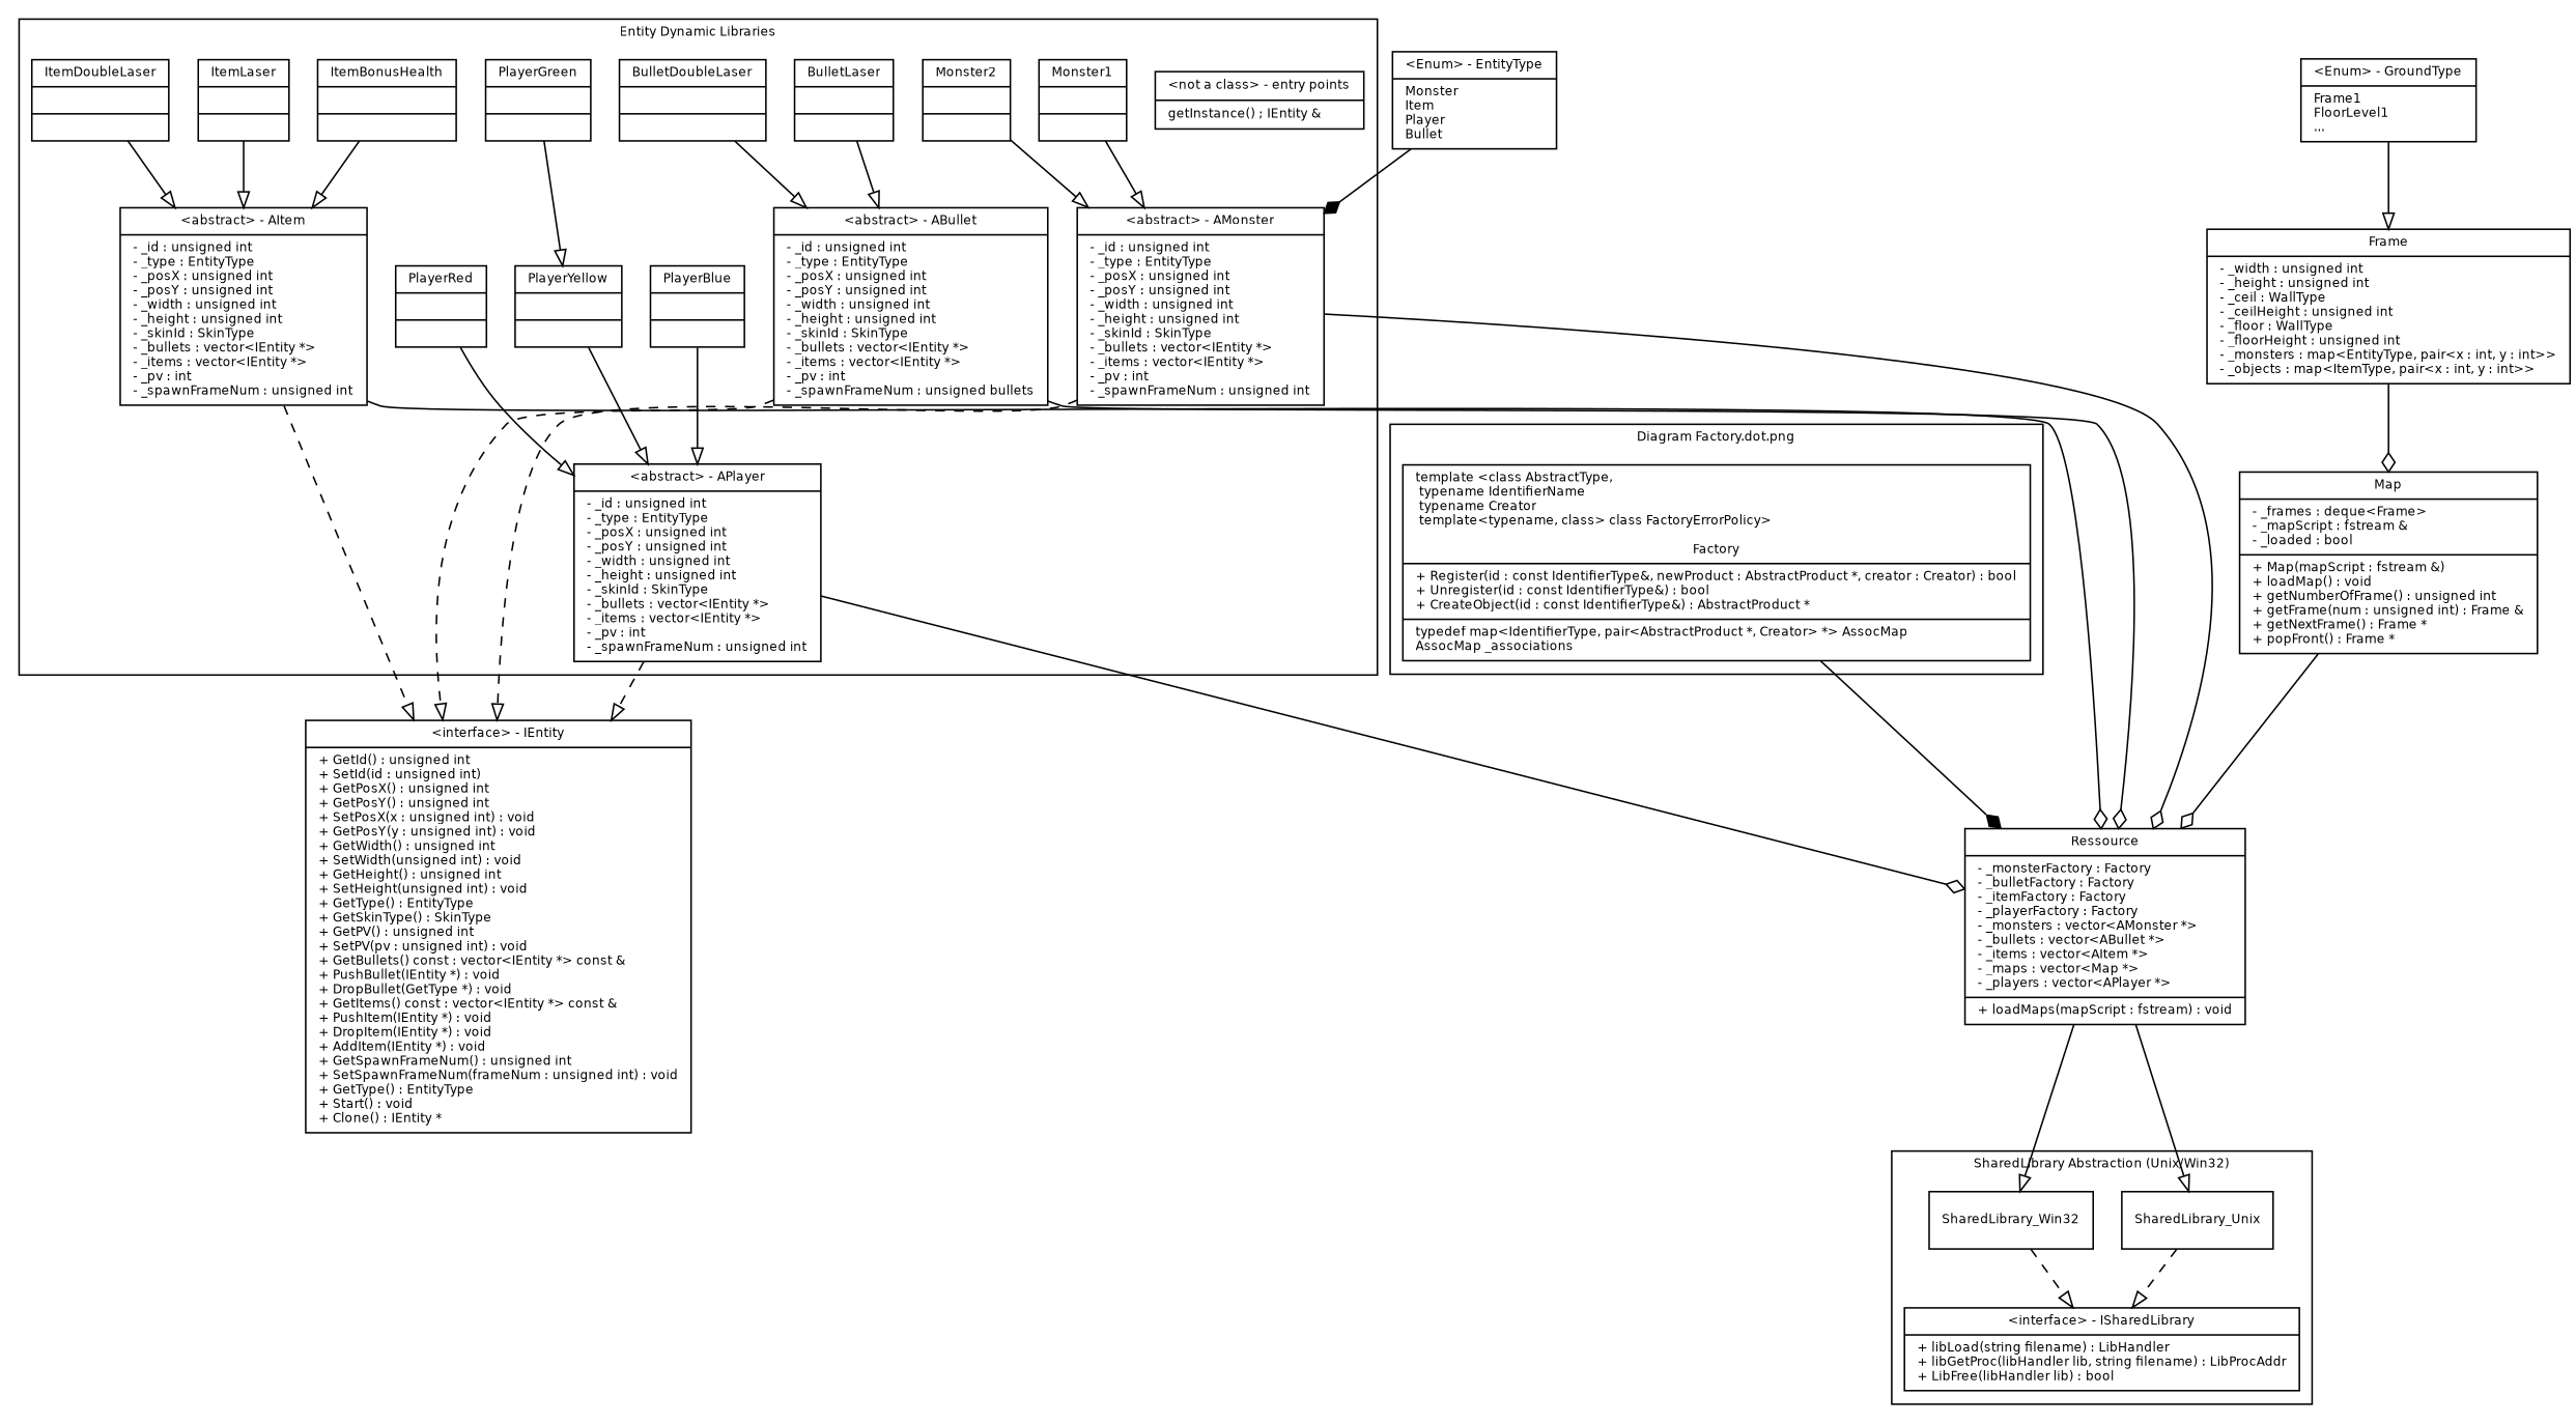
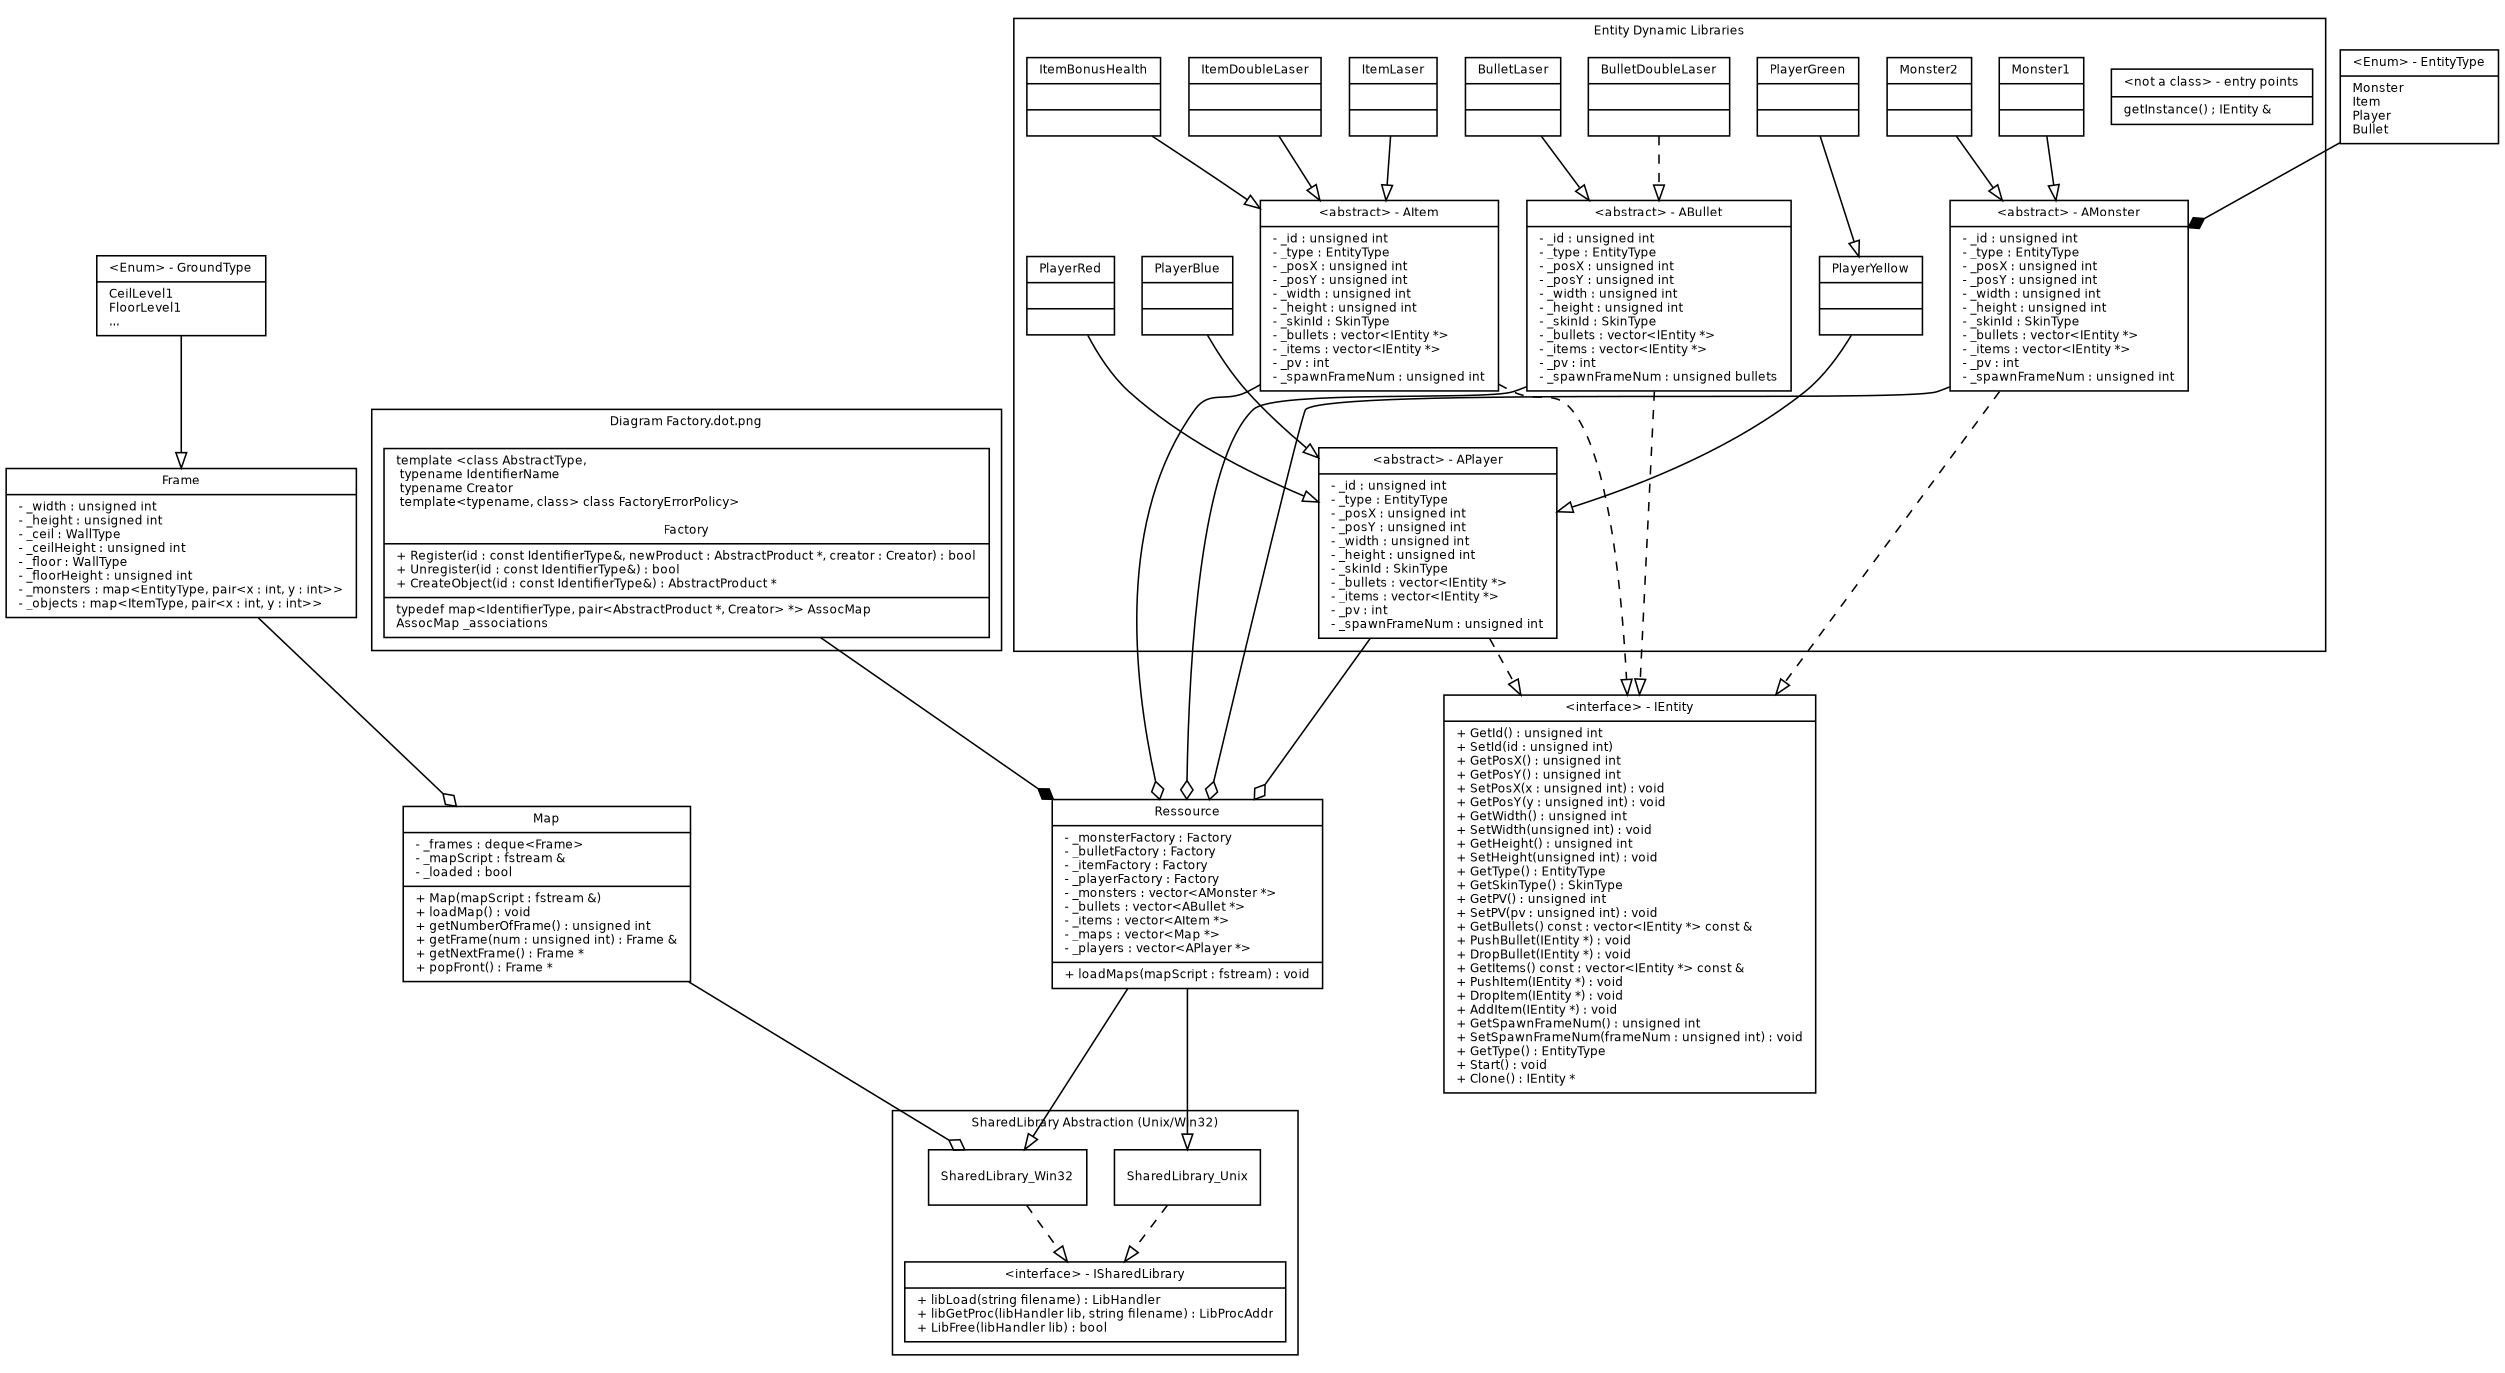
  digraph {
    fontname="Bitstream Vera Sans"
    fontsize=8
    node [fontname="Bitstream Vera Sans" fontsize=8 shape=record]
    edge [arrowhead=onormal fontname="Bitstream Vera Sans" fontsize=8 style=solid]
    n1 [label="{template \<class AbstractType,\l		  typename IdentifierName\l		  typename Creator\l		  template\<typename, class\> class FactoryErrorPolicy\>\l\lFactory|+ Register(id : const IdentifierType&, newProduct : AbstractProduct *, creator : Creator) : bool\l+ Unregister(id : const IdentifierType&) : bool\l+ CreateObject(id : const IdentifierType&) : AbstractProduct *\l|typedef map\<IdentifierType, pair\<AbstractProduct *, Creator\> *\> AssocMap\lAssocMap _associations\l}"]
    n2 [label="{\<interface\> - ISharedLibrary|+ libLoad(string filename) : LibHandler\l+ libGetProc(libHandler lib, string filename) : LibProcAddr\l+ LibFree(libHandler lib) : bool\l}"]
    n3 [label=SharedLibrary_Unix]
    n4 [label=SharedLibrary_Win32]
    n5 [label="{\<abstract\> - AMonster|- _id : unsigned int\l- _type : EntityType\l- _posX : unsigned int\l- _posY : unsigned int\l- _width : unsigned int\l- _height : unsigned int\l- _skinId : SkinType\l- _bullets : vector\<IEntity *\>\l- _items : vector\<IEntity *\>\l- _pv : int\l- _spawnFrameNum : unsigned int\l}"]
    n6 [label="{\<not a class\> - entry points|getInstance() ; IEntity &\l}"]
    n7 [label="{Monster1||}"]
    n8 [label="{Monster2||}"]
    n9 [label="{BulletLaser||}"]
    n10 [label="{BulletDoubleLaser||}"]
    n11 [label="{\<abstract\> - APlayer|- _id : unsigned int\l- _type : EntityType\l- _posX : unsigned int\l- _posY : unsigned int\l- _width : unsigned int\l- _height : unsigned int\l- _skinId : SkinType\l- _bullets : vector\<IEntity *\>\l- _items : vector\<IEntity *\>\l- _pv : int\l- _spawnFrameNum : unsigned int\l}"]
    n12 [label="{PlayerBlue||}"]
    n13 [label="{PlayerYellow||}"]
    n14 [label="{PlayerGreen||}"]
    n15 [label="{PlayerRed||}"]
    n16 [label="{\<abstract\> - AItem|- _id : unsigned int\l- _type : EntityType\l- _posX : unsigned int\l- _posY : unsigned int\l- _width : unsigned int\l- _height : unsigned int\l- _skinId : SkinType\l- _bullets : vector\<IEntity *\>\l- _items : vector\<IEntity *\>\l- _pv : int\l- _spawnFrameNum : unsigned int\l}"]
    n17 [label="{ItemBonusHealth||}"]
    n18 [label="{ItemLaser||}"]
    n19 [label="{ItemDoubleLaser||}"]
    n20 [label="{\<abstract\> - ABullet|- _id : unsigned int\l- _type : EntityType\l- _posX : unsigned int\l- _posY : unsigned int\l- _width : unsigned int\l- _height : unsigned int\l- _skinId : SkinType\l- _bullets : vector\<IEntity *\>\l- _items : vector\<IEntity *\>\l- _pv : int\l- _spawnFrameNum : unsigned bullets\l}"]
    n21 [label="{Ressource|- _monsterFactory : Factory\l- _bulletFactory : Factory\l- _itemFactory : Factory\l- _playerFactory : Factory\l- _monsters : vector\<AMonster *\>\l- _bullets : vector\<ABullet *\>\l- _items : vector\<AItem *\>\l- _maps : vector\<Map *\>\l- _players : vector\<APlayer *\>\l|+ loadMaps(mapScript : fstream) : void\l}"]
-   n22 [label="{\<interface\> - IEntity|+ GetId() : unsigned int\l+ SetId(id : unsigned int)\l+ GetPosX() : unsigned int\l+ GetPosY() : unsigned int\l+ SetPosX(x : unsigned int) : void\l+ GetPosY(y : unsigned int) : void\l+ GetWidth() : unsigned int\l+ SetWidth(unsigned int) : void\l+ GetHeight() : unsigned int\l+ SetHeight(unsigned int) : void\l+ GetType() : EntityType\l+ GetSkinType() : SkinType\l+ GetPV() : unsigned int\l+ SetPV(pv : unsigned int) : void\l+ GetBullets() const : vector\<IEntity *\> const &\l+ PushBullet(IEntity *) : void\l+ DropBullet(GetType *) : void\l+ GetItems() const : vector\<IEntity *\> const &\l+ PushItem(IEntity *) : void\l+ DropItem(IEntity *) : void\l+ AddItem(IEntity *) : void\l+ GetSpawnFrameNum() : unsigned int\l+ SetSpawnFrameNum(frameNum : unsigned int) : void\l+ GetType() : EntityType\l+ Start() : void\l+ Clone() : IEntity *\l}"]
+   n22 [label="{\<interface\> - IEntity|+ GetId() : unsigned int\l+ SetId(id : unsigned int)\l+ GetPosX() : unsigned int\l+ GetPosY() : unsigned int\l+ SetPosX(x : unsigned int) : void\l+ GetPosY(y : unsigned int) : void\l+ GetWidth() : unsigned int\l+ SetWidth(unsigned int) : void\l+ GetHeight() : unsigned int\l+ SetHeight(unsigned int) : void\l+ GetType() : EntityType\l+ GetSkinType() : SkinType\l+ GetPV() : unsigned int\l+ SetPV(pv : unsigned int) : void\l+ GetBullets() const : vector\<IEntity *\> const &\l+ PushBullet(IEntity *) : void\l+ DropBullet(IEntity *) : void\l+ GetItems() const : vector\<IEntity *\> const &\l+ PushItem(IEntity *) : void\l+ DropItem(IEntity *) : void\l+ AddItem(IEntity *) : void\l+ GetSpawnFrameNum() : unsigned int\l+ SetSpawnFrameNum(frameNum : unsigned int) : void\l+ GetType() : EntityType\l+ Start() : void\l+ Clone() : IEntity *\l}"]
    n23 [label="{Map|- _frames : deque\<Frame\>\l- _mapScript : fstream &\l- _loaded : bool\l|+ Map(mapScript : fstream &)\l+ loadMap() : void\l+ getNumberOfFrame() : unsigned int\l+ getFrame(num : unsigned int) : Frame &\l+ getNextFrame() : Frame *\l+ popFront() : Frame *\l}"]
    n24 [label="{Frame|- _width : unsigned int\l- _height : unsigned int\l- _ceil : WallType\l- _ceilHeight : unsigned int\l- _floor : WallType\l- _floorHeight : unsigned int\l- _monsters : map\<EntityType, pair\<x : int, y : int\>\>\l- _objects : map\<ItemType, pair\<x : int, y : int\>\>\l}"]
-   n25 [label="{\<Enum\> - GroundType|Frame1\lFloorLevel1\l...\l}"]
+   n25 [label="{\<Enum\> - GroundType|CeilLevel1\lFloorLevel1\l...\l}"]
    n26 [label="{\<Enum\> - EntityType|Monster\lItem\lPlayer\lBullet\l}"]
    subgraph cluster_1 {
      label="Diagram Factory.dot.png"
      n1
    }
    subgraph cluster_2 {
      label="SharedLibrary Abstraction (Unix/Win32)"
      n2
      n3
      n4
    }
    subgraph cluster_3 {
      label="Entity Dynamic Libraries"
      n5
      n6
      n7
      n8
      n9
      n10
      n11
      n12
      n13
      n14
      n15
      n16
      n17
      n18
      n19
      n20
    }
    n1 -> n21 [arrowhead=diamond]
    n3 -> n2 [style=dashed]
    n4 -> n2 [style=dashed]
    n5 -> n21 [arrowhead=odiamond]
    n5 -> n22 [style=dashed]
    n7 -> n5
    n8 -> n5
    n9 -> n20
-   n10 -> n20
+   n10 -> n20 [style=dashed]
    n11 -> n21 [arrowhead=odiamond]
    n11 -> n22 [style=dashed]
    n12 -> n11
    n13 -> n11
    n14 -> n13
    n15 -> n11
    n16 -> n21 [arrowhead=odiamond]
    n16 -> n22 [style=dashed]
    n17 -> n16
    n18 -> n16
    n19 -> n16
    n20 -> n21 [arrowhead=odiamond]
    n20 -> n22 [style=dashed]
    n21 -> n3
    n21 -> n4 [arrowhead=onromal]
-   n23 -> n21 [arrowhead=odiamond]
+   n23 -> n4 [arrowhead=odiamond]
    n24 -> n23 [arrowhead=odiamond]
    n25 -> n24
    n26 -> n5 [arrowhead=diamond]
  }
